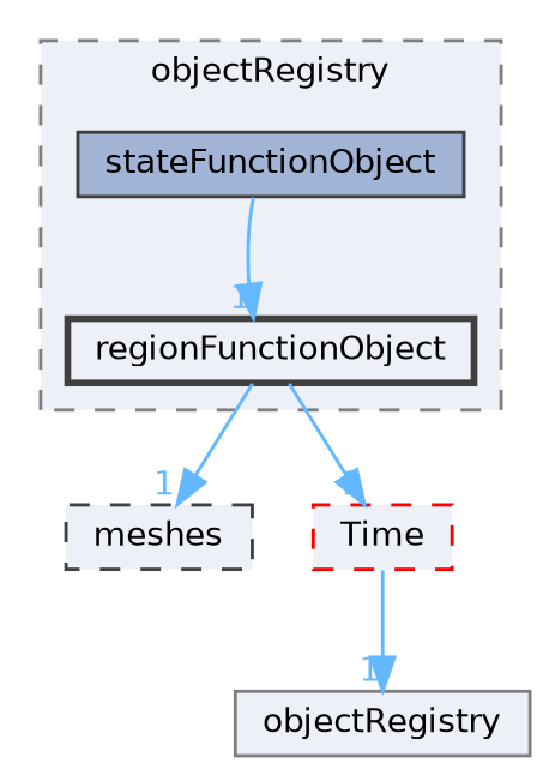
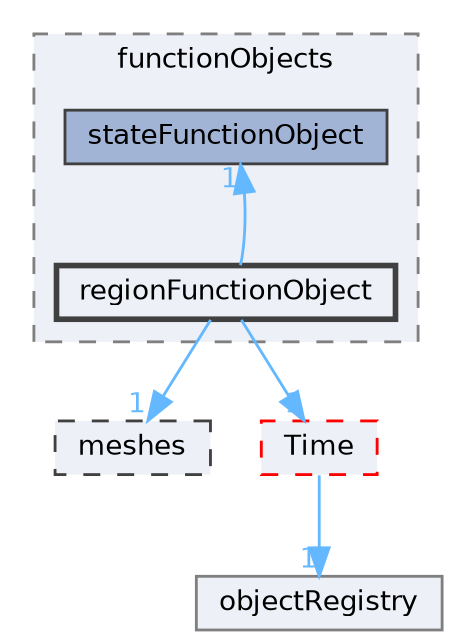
  digraph {
    compound=true
    node [color=grey25 fillcolor="#edf0f7" fontname=Helvetica fontsize=10 shape=box style=filled]
    edge [color=steelblue1 fontcolor=steelblue1 fontname=Helvetica fontsize=10 headlabel=1 labeldistance=1.5 labelfontname=Helvetica labelfontsize=10]
    n1 [fillcolor="#a2b4d6" height=0.2 label=stateFunctionObject width=0.4]
    n2 [height=0.2 label=regionFunctionObject style="filled,bold" width=0.4]
    n3 [height=0.2 label=meshes style="filled,dashed" width=0.4]
    n4 [color=red height=0.2 label=Time style="filled,dashed" width=0.4]
    n5 [color=grey50 height=0.2 label=objectRegistry width=0.4]
    subgraph cluster_1 {
      bgcolor="#edf0f7"
      fontname=Helvetica
      fontsize=10
-     label=objectRegistry
+     label=functionObjects
      pencolor=grey50
      style="filled,dashed"
      n1
      n2
    }
-   n1 -> n2
+   n2 -> n1
    n2 -> n3
    n2 -> n4
    n4 -> n5
  }
